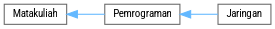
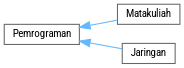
  digraph {
    fontname="Roboto Condensed"
    rankdir=LR
    node [color=grey40 fillcolor=white fontname="Roboto Condensed" fontsize=10 shape=box style=filled]
    edge [color=steelblue1 dir=back fontname="Roboto Condensed" fontsize=10 labelfontname=Helvetica labelfontsize=10 style=solid]
    n1 [height=0.2 label=Matakuliah width=0.4]
    n2 [height=0.2 label=Pemrograman width=0.4]
    n3 [height=0.2 label=Jaringan width=0.4]
-   n1 -> n2
+   n2 -> n1
    n2 -> n3
  }
